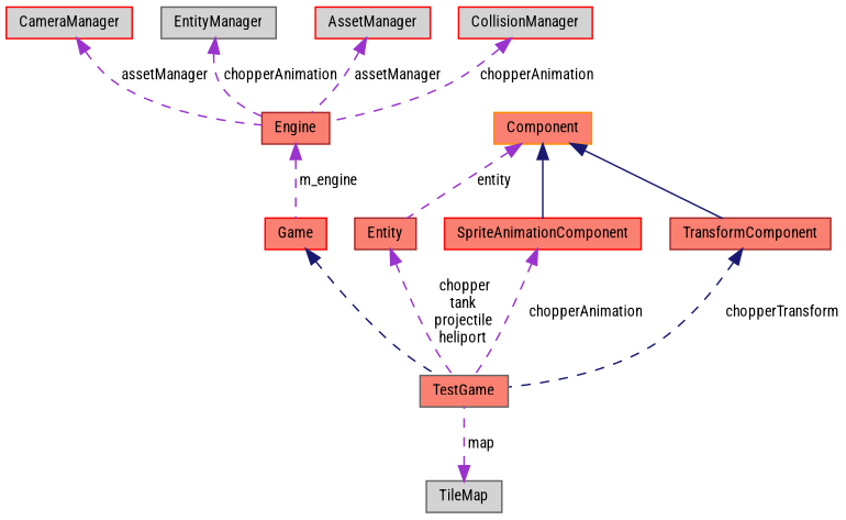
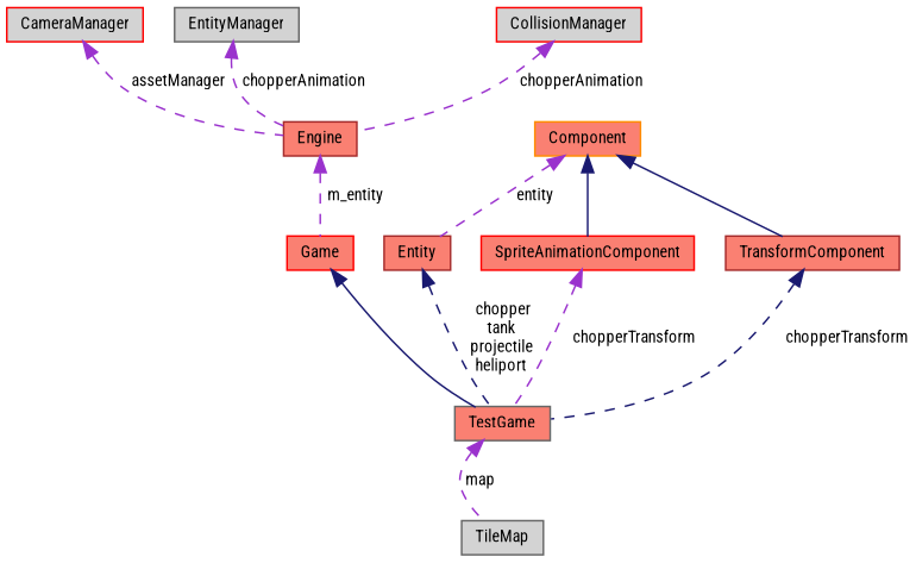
  digraph {
    fontname="Roboto Condensed"
    node [color=red fillcolor=salmon fontname="Roboto Condensed" fontsize=10 shape=record style=filled]
    edge [color=darkorchid3 dir=back fontname="Roboto Condensed" fontsize=10 labelfontname=Helvetica labelfontsize=10 style=dashed]
    n1 [color=gray40 fontcolor=black height=0.2 label=TestGame width=0.4]
    n2 [height=0.2 label=Game width=0.4]
    n3 [color=brown height=0.2 label=Engine width=0.4]
    n4 [fillcolor=lightgrey height=0.2 label=CameraManager width=0.4]
    n5 [color=gray40 fillcolor=lightgrey height=0.2 label=EntityManager width=0.4]
-   n6 [fillcolor=lightgrey height=0.2 label=AssetManager width=0.4]
    n7 [fillcolor=lightgrey height=0.2 label=CollisionManager width=0.4]
    n8 [color=brown height=0.2 label=Entity width=0.4]
    n9 [color=darkorange height=0.2 label=Component width=0.4]
    n10 [height=0.2 label=SpriteAnimationComponent width=0.4]
    n11 [color=brown height=0.2 label=TransformComponent width=0.4]
    n12 [color=gray40 fillcolor=lightgrey height=0.2 label=TileMap width=0.4]
-   n2 -> n1 [color=midnightblue]
-   n3 -> n2 [label=" m_engine"]
+   n2 -> n1 [color=midnightblue style=solid]
+   n3 -> n2 [label=" m_entity"]
    n4 -> n3 [label=" assetManager"]
    n5 -> n3 [label=" chopperAnimation"]
-   n6 -> n3 [label=" assetManager"]
    n7 -> n3 [label=" chopperAnimation"]
-   n8 -> n1 [label=" chopper\ntank\nprojectile\nheliport"]
+   n8 -> n1 [color=midnightblue label=" chopper\ntank\nprojectile\nheliport"]
    n9 -> n8 [label=" entity"]
    n9 -> n10 [color=midnightblue style=solid]
    n9 -> n11 [color=midnightblue style=solid]
-   n10 -> n1 [label=" chopperAnimation"]
+   n10 -> n1 [label=" chopperTransform"]
    n11 -> n1 [color=midnightblue label=" chopperTransform"]
-   n12 -> n1 [label=" map"]
+   n1 -> n12 [label=" map"]
  }
